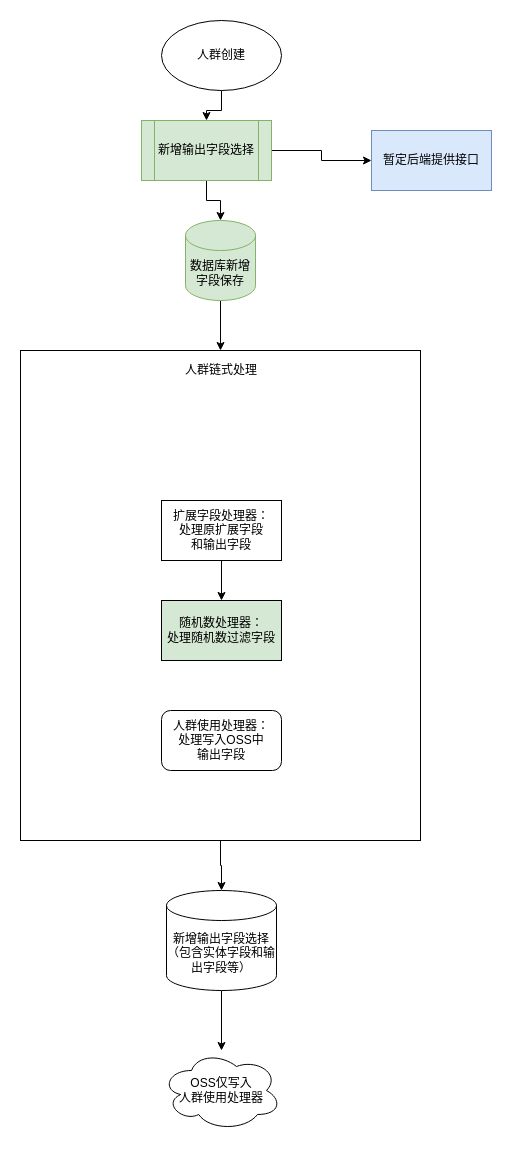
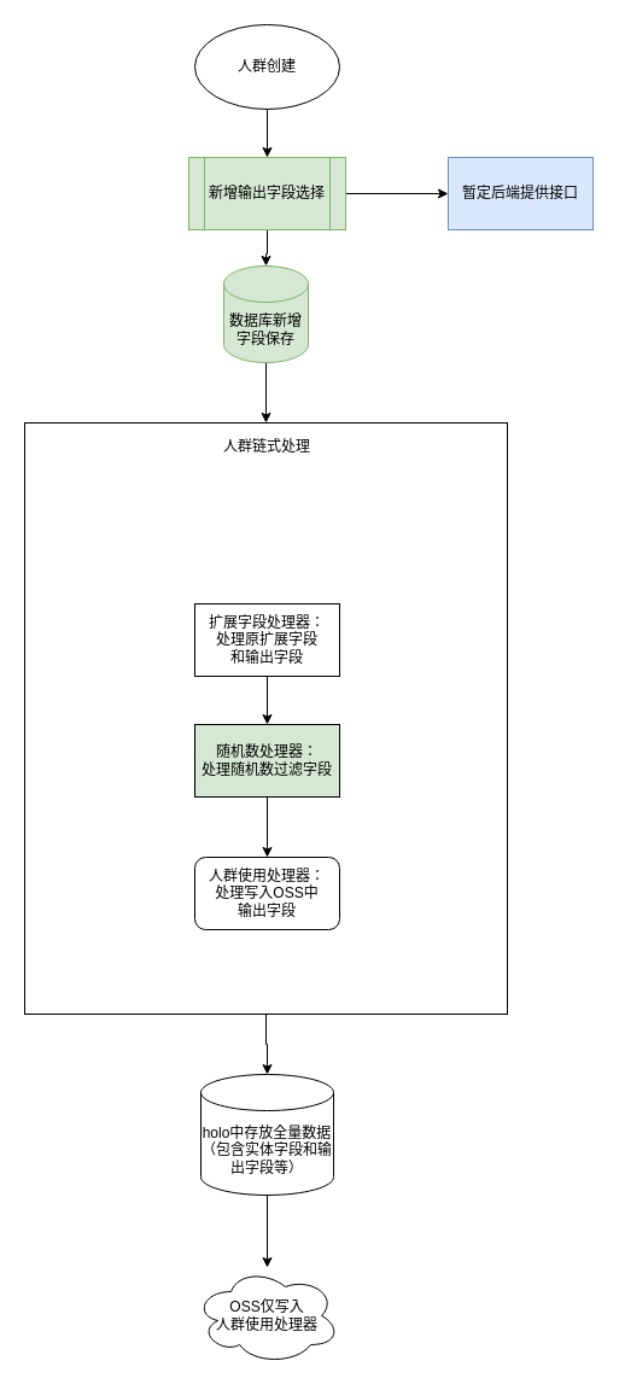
  <mxCell id="0" />
  <mxCell id="1" parent="0" />
  <mxCell id="2" value="" style="edgeStyle=orthogonalEdgeStyle;rounded=0;orthogonalLoop=1;jettySize=auto;html=1;" parent="1" source="3" target="6" edge="1"><mxGeometry relative="1" as="geometry" /></mxCell>
  <mxCell id="3" value="人群创建" style="ellipse;whiteSpace=wrap;html=1;" parent="1" vertex="1"><mxGeometry x="161" y="20" width="120" height="70" as="geometry" /></mxCell>
  <mxCell id="4" value="" style="edgeStyle=orthogonalEdgeStyle;rounded=0;orthogonalLoop=1;jettySize=auto;html=1;fontFamily=Helvetica;fontSize=12;fontColor=default;" edge="1" parent="1" source="6" target="11"><mxGeometry relative="1" as="geometry"><mxPoint x="221" y="250" as="targetPoint" /></mxGeometry></mxCell>
  <mxCell id="5" value="" style="edgeStyle=orthogonalEdgeStyle;rounded=0;orthogonalLoop=1;jettySize=auto;html=1;fontFamily=Helvetica;fontSize=12;fontColor=default;" edge="1" parent="1" source="6" target="16"><mxGeometry relative="1" as="geometry" /></mxCell>
- <mxCell id="6" value="新增输出字段选择" style="shape=process;whiteSpace=wrap;html=1;backgroundOutline=1;fillColor=#d5e8d4;strokeColor=#82b366;" parent="1" vertex="1"><mxGeometry x="141" y="120" width="130" height="60" as="geometry" /></mxCell>
+ <mxCell id="6" value="新增输出字段选择" style="shape=process;whiteSpace=wrap;html=1;backgroundOutline=1;fillColor=#d5e8d4;strokeColor=#82b366;" parent="1" vertex="1"><mxGeometry x="156" y="130" width="130" height="60" as="geometry" /></mxCell>
  <mxCell id="7" value="" style="edgeStyle=orthogonalEdgeStyle;rounded=0;orthogonalLoop=1;jettySize=auto;html=1;fontFamily=Helvetica;fontSize=12;fontColor=default;" edge="1" parent="1" source="11" target="9"><mxGeometry relative="1" as="geometry"><mxPoint x="221" y="310" as="sourcePoint" /></mxGeometry></mxCell>
  <mxCell id="8" value="" style="edgeStyle=orthogonalEdgeStyle;rounded=0;orthogonalLoop=1;jettySize=auto;html=1;fontFamily=Helvetica;fontSize=12;fontColor=default;" edge="1" parent="1" source="9" target="19"><mxGeometry relative="1" as="geometry" /></mxCell>
  <mxCell id="9" value="" style="whiteSpace=wrap;html=1;" vertex="1" parent="1"><mxGeometry x="20" y="350" width="400" height="490" as="geometry" /></mxCell>
  <mxCell id="10" value="人群链式处理" style="text;html=1;align=center;verticalAlign=middle;whiteSpace=wrap;rounded=0;fontFamily=Helvetica;fontSize=12;fontColor=default;" vertex="1" parent="1"><mxGeometry x="176" y="360" width="90" height="20" as="geometry" /></mxCell>
  <mxCell id="11" value="数据库新增字段保存" style="shape=cylinder3;whiteSpace=wrap;html=1;boundedLbl=1;backgroundOutline=1;size=15;strokeColor=#82b366;align=center;verticalAlign=middle;fontFamily=Helvetica;fontSize=12;fillColor=#d5e8d4;" vertex="1" parent="1"><mxGeometry x="185" y="220" width="70" height="80" as="geometry" /></mxCell>
  <mxCell id="12" value="" style="edgeStyle=orthogonalEdgeStyle;rounded=0;orthogonalLoop=1;jettySize=auto;html=1;fontFamily=Helvetica;fontSize=12;fontColor=default;" edge="1" parent="1" source="13" target="15"><mxGeometry relative="1" as="geometry" /></mxCell>
  <mxCell id="13" value="扩展字段处理器：&lt;div&gt;处理原扩展字段&lt;/div&gt;&lt;div&gt;和输出字段&lt;/div&gt;" style="whiteSpace=wrap;html=1;rounded=0;" vertex="1" parent="1"><mxGeometry x="161" y="500" width="120" height="60" as="geometry" /></mxCell>
+ <mxCell id="14" value="" style="edgeStyle=orthogonalEdgeStyle;rounded=0;orthogonalLoop=1;jettySize=auto;html=1;fontFamily=Helvetica;fontSize=12;fontColor=default;" edge="1" parent="1" source="15" target="17"><mxGeometry relative="1" as="geometry" /></mxCell>
  <mxCell id="15" value="随机数处理器：&lt;div&gt;处理随机数过滤字段&lt;/div&gt;" style="whiteSpace=wrap;html=1;rounded=0;fillColor=#d5e8d4;" vertex="1" parent="1"><mxGeometry x="161" y="600" width="120" height="60" as="geometry" /></mxCell>
  <mxCell id="16" value="暂定后端提供接口" style="rounded=0;whiteSpace=wrap;html=1;strokeColor=#6c8ebf;align=center;verticalAlign=middle;fontFamily=Helvetica;fontSize=12;fillColor=#dae8fc;" vertex="1" parent="1"><mxGeometry x="371" y="130" width="120" height="60" as="geometry" /></mxCell>
  <mxCell id="17" value="人群使用处理器：&lt;div&gt;处理写入OSS中&lt;/div&gt;&lt;div&gt;输出字段&lt;/div&gt;" style="whiteSpace=wrap;html=1;rounded=1;" vertex="1" parent="1"><mxGeometry x="161" y="710" width="120" height="60" as="geometry" /></mxCell>
  <mxCell id="18" value="" style="edgeStyle=orthogonalEdgeStyle;rounded=0;orthogonalLoop=1;jettySize=auto;html=1;fontFamily=Helvetica;fontSize=12;fontColor=default;" edge="1" parent="1" source="19" target="20"><mxGeometry relative="1" as="geometry" /></mxCell>
- <mxCell id="19" value="新增输出字段选择&lt;div&gt;（包含实体字段和输出字段等）&lt;/div&gt;" style="shape=cylinder3;whiteSpace=wrap;html=1;boundedLbl=1;backgroundOutline=1;size=15;strokeColor=default;align=center;verticalAlign=middle;fontFamily=Helvetica;fontSize=12;fontColor=default;fillColor=default;" vertex="1" parent="1"><mxGeometry x="166" y="890" width="110" height="100" as="geometry" /></mxCell>
+ <mxCell id="19" value="holo中存放全量数据&lt;div&gt;（包含实体字段和输出字段等）&lt;/div&gt;" style="shape=cylinder3;whiteSpace=wrap;html=1;boundedLbl=1;backgroundOutline=1;size=15;strokeColor=default;align=center;verticalAlign=middle;fontFamily=Helvetica;fontSize=12;fontColor=default;fillColor=default;" vertex="1" parent="1"><mxGeometry x="166" y="890" width="110" height="100" as="geometry" /></mxCell>
  <mxCell id="20" value="OSS仅写入&lt;div&gt;人群使用处理器&lt;/div&gt;" style="ellipse;shape=cloud;whiteSpace=wrap;html=1;" vertex="1" parent="1"><mxGeometry x="161" y="1050" width="120" height="80" as="geometry" /></mxCell>
